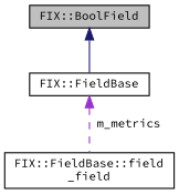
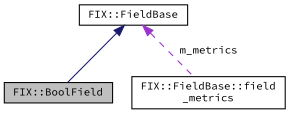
  digraph {
    fontname="Source Code Pro"
    node [color=black fillcolor=white fontname="Source Code Pro" fontsize=10 shape=record style=filled]
    edge [dir=back fontname="Source Code Pro" fontsize=10 labelfontname=Helvetica labelfontsize=10]
    n1 [fillcolor=grey75 fontcolor=black height=0.2 label="FIX::BoolField" width=0.4]
    n2 [height=0.2 label="FIX::FieldBase" width=0.4]
-   n3 [height=0.2 label="FIX::FieldBase::field\l_field" width=0.4]
-   n1 -> n2 [color=midnightblue style=solid]
+   n3 [height=0.2 label="FIX::FieldBase::field\l_metrics" width=0.4]
+   n2 -> n1 [color=midnightblue style=solid]
    n2 -> n3 [color=darkorchid3 label=" m_metrics" style=dashed]
  }
